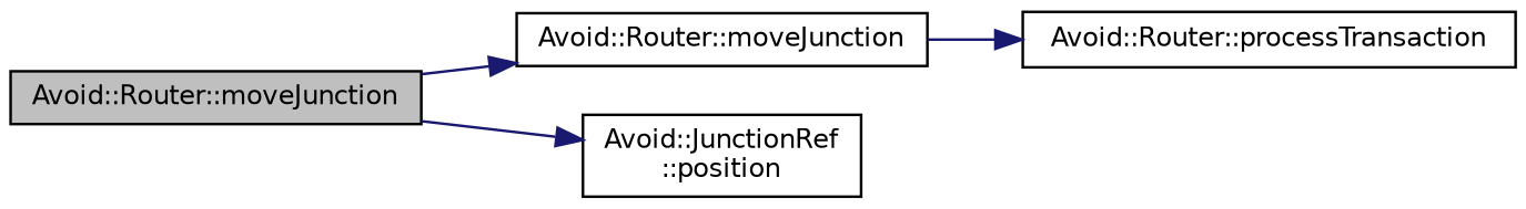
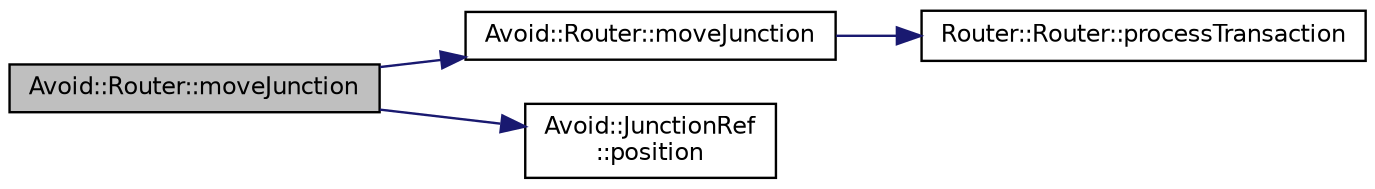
  digraph {
    rankdir=LR
    node [color=black fillcolor=white fontname=Helvetica fontsize=10 shape=record style=filled]
    edge [color=midnightblue fontname=Helvetica fontsize=10 labelfontname=Helvetica labelfontsize=10 style=solid]
    n1 [fillcolor=grey75 fontcolor=black height=0.2 label="Avoid::Router::moveJunction" width=0.4]
    n2 [height=0.2 label="Avoid::Router::moveJunction" width=0.4]
    n3 [height=0.2 label="Avoid::JunctionRef\l::position" width=0.4]
-   n4 [height=0.2 label="Avoid::Router::processTransaction" width=0.4]
+   n4 [height=0.2 label="Router::Router::processTransaction" width=0.4]
    n1 -> n2
    n1 -> n3
    n2 -> n4
  }
